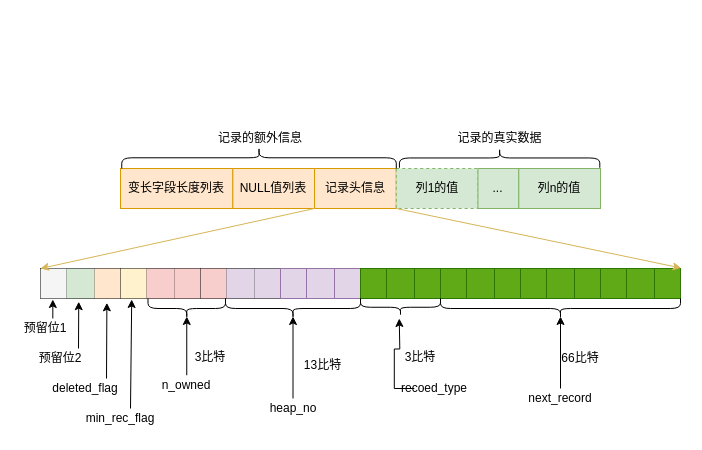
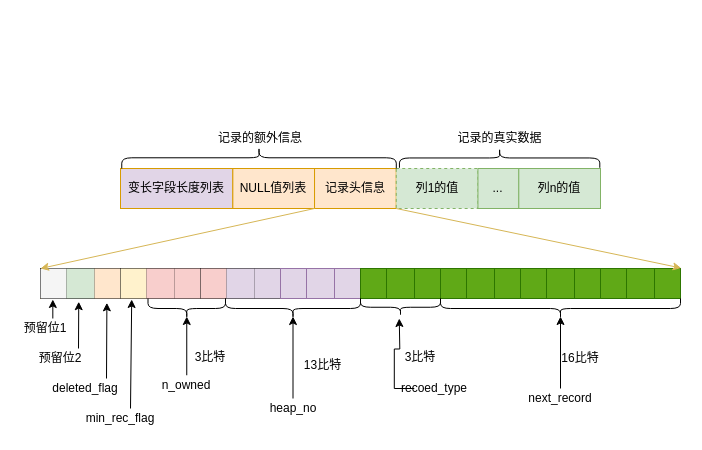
  <mxCell id="0" />
  <mxCell id="1" parent="0" />
  <mxCell id="2" value="" style="group" vertex="1" connectable="0" parent="1"><mxGeometry x="120" width="480" height="80" as="geometry" y="128" /></mxCell>
  <mxCell id="3" value="" style="group;" vertex="1" connectable="0" parent="2"><mxGeometry y="40" width="480" height="40" as="geometry" /></mxCell>
- <mxCell id="4" value="变长字段长度列表" style="rounded=0;whiteSpace=wrap;html=1;fillColor=#ffe6cc;strokeColor=#d79b00;" vertex="1" parent="3"><mxGeometry width="112.34" height="40" as="geometry" /></mxCell>
+ <mxCell id="4" value="变长字段长度列表" style="rounded=0;whiteSpace=wrap;html=1;fillColor=#e1d5e7;strokeColor=#d79b00;" vertex="1" parent="3"><mxGeometry width="112.34" height="40" as="geometry" /></mxCell>
  <mxCell id="5" value="NULL值列表" style="rounded=0;whiteSpace=wrap;html=1;fillColor=#ffe6cc;strokeColor=#d79b00;" vertex="1" parent="3"><mxGeometry x="112.34" width="81.702" height="40" as="geometry" /></mxCell>
  <mxCell id="6" value="记录头信息" style="rounded=0;whiteSpace=wrap;html=1;fillColor=#ffe6cc;strokeColor=#d79b00;" vertex="1" parent="3"><mxGeometry x="194.043" width="81.702" height="40" as="geometry" /></mxCell>
  <mxCell id="7" value="列1的值" style="rounded=0;whiteSpace=wrap;html=1;fillColor=#d5e8d4;strokeColor=#82b366;dashed=1;" vertex="1" parent="3"><mxGeometry x="275.745" width="81.702" height="40" as="geometry" /></mxCell>
  <mxCell id="8" value="..." style="rounded=0;whiteSpace=wrap;html=1;fillColor=#d5e8d4;strokeColor=#82b366;" vertex="1" parent="3"><mxGeometry x="357.447" width="40.851" height="40" as="geometry" /></mxCell>
  <mxCell id="9" value="列n的值" style="rounded=0;whiteSpace=wrap;html=1;fillColor=#d5e8d4;strokeColor=#82b366;" vertex="1" parent="3"><mxGeometry x="398.298" width="81.702" height="40" as="geometry" /></mxCell>
  <mxCell id="10" value="" style="shape=curlyBracket;whiteSpace=wrap;html=1;rounded=1;rotation=90;" vertex="1" parent="2"><mxGeometry x="127.81" y="-107.98" width="21.42" height="274.54" as="geometry" /></mxCell>
  <mxCell id="11" value="记录的额外信息" style="text;html=1;strokeColor=none;fillColor=none;align=center;verticalAlign=middle;whiteSpace=wrap;rounded=0;" vertex="1" parent="2"><mxGeometry x="90.32" width="100" height="20" as="geometry" /></mxCell>
  <mxCell id="12" value="" style="shape=curlyBracket;whiteSpace=wrap;html=1;rounded=1;rotation=90;" vertex="1" parent="2"><mxGeometry x="369.29" y="-70.72" width="19.65" height="200.36" as="geometry" /></mxCell>
  <mxCell id="13" value="记录的真实数据" style="text;html=1;strokeColor=none;fillColor=none;align=center;verticalAlign=middle;whiteSpace=wrap;rounded=0;" vertex="1" parent="2"><mxGeometry x="328.62" width="101" height="20" as="geometry" /></mxCell>
  <mxCell id="14" value="" style="group" vertex="1" connectable="0" parent="1"><mxGeometry x="20" y="268" width="660" height="160" as="geometry" /></mxCell>
  <mxCell id="15" value="" style="group;fillColor=#ffe6cc;strokeColor=#d79b00;" vertex="1" connectable="0" parent="14"><mxGeometry x="20" width="640" height="30" as="geometry" /></mxCell>
  <mxCell id="16" value="" style="group" vertex="1" connectable="0" parent="15"><mxGeometry width="320.0" height="30" as="geometry" /></mxCell>
  <mxCell id="17" value="" style="shape=table;html=1;whiteSpace=wrap;startSize=0;container=1;collapsible=0;childLayout=tableLayout;" vertex="1" parent="16"><mxGeometry width="80.0" height="30" as="geometry" /></mxCell>
  <mxCell id="18" value="" style="shape=partialRectangle;html=1;whiteSpace=wrap;collapsible=0;dropTarget=0;pointerEvents=0;fillColor=none;top=0;left=0;bottom=0;right=0;points=[[0,0.5],[1,0.5]];portConstraint=eastwest;" vertex="1" parent="17"><mxGeometry width="80.0" height="30" as="geometry" /></mxCell>
  <mxCell id="19" style="shape=partialRectangle;html=1;whiteSpace=wrap;connectable=0;fillColor=#f5f5f5;top=0;left=0;bottom=0;right=0;overflow=hidden;strokeColor=#666666;fontColor=#333333;" vertex="1" parent="18"><mxGeometry width="26" height="30" as="geometry" /></mxCell>
  <mxCell id="20" style="shape=partialRectangle;html=1;whiteSpace=wrap;connectable=0;fillColor=#d5e8d4;top=0;left=0;bottom=0;right=0;overflow=hidden;strokeColor=#82b366;" vertex="1" parent="18"><mxGeometry x="26" width="28" height="30" as="geometry" /></mxCell>
  <mxCell id="21" value="" style="shape=partialRectangle;html=1;whiteSpace=wrap;connectable=0;fillColor=#ffe6cc;top=0;left=0;bottom=0;right=0;overflow=hidden;strokeColor=#d79b00;" vertex="1" parent="18"><mxGeometry x="54" width="26" height="30" as="geometry" /></mxCell>
  <mxCell id="22" value="" style="shape=table;html=1;whiteSpace=wrap;startSize=0;container=1;collapsible=0;childLayout=tableLayout;" vertex="1" parent="16"><mxGeometry x="80.0" width="80.0" height="30" as="geometry" /></mxCell>
  <mxCell id="23" value="" style="shape=partialRectangle;html=1;whiteSpace=wrap;collapsible=0;dropTarget=0;pointerEvents=0;fillColor=none;top=0;left=0;bottom=0;right=0;points=[[0,0.5],[1,0.5]];portConstraint=eastwest;" vertex="1" parent="22"><mxGeometry width="80.0" height="30" as="geometry" /></mxCell>
  <mxCell id="24" style="shape=partialRectangle;html=1;whiteSpace=wrap;connectable=0;fillColor=#fff2cc;top=0;left=0;bottom=0;right=0;overflow=hidden;strokeColor=#d6b656;" vertex="1" parent="23"><mxGeometry width="26" height="30" as="geometry" /></mxCell>
  <mxCell id="25" style="shape=partialRectangle;html=1;whiteSpace=wrap;connectable=0;fillColor=#f8cecc;top=0;left=0;bottom=0;right=0;overflow=hidden;strokeColor=#b85450;" vertex="1" parent="23"><mxGeometry x="26" width="28" height="30" as="geometry" /></mxCell>
  <mxCell id="26" value="" style="shape=partialRectangle;html=1;whiteSpace=wrap;connectable=0;fillColor=#f8cecc;top=0;left=0;bottom=0;right=0;overflow=hidden;strokeColor=#b85450;" vertex="1" parent="23"><mxGeometry x="54" width="26" height="30" as="geometry" /></mxCell>
  <mxCell id="27" value="" style="shape=table;html=1;whiteSpace=wrap;startSize=0;container=1;collapsible=0;childLayout=tableLayout;" vertex="1" parent="16"><mxGeometry x="160.0" width="80.0" height="30" as="geometry" /></mxCell>
  <mxCell id="28" value="" style="shape=partialRectangle;html=1;whiteSpace=wrap;collapsible=0;dropTarget=0;pointerEvents=0;fillColor=none;top=0;left=0;bottom=0;right=0;points=[[0,0.5],[1,0.5]];portConstraint=eastwest;" vertex="1" parent="27"><mxGeometry width="80.0" height="30" as="geometry" /></mxCell>
  <mxCell id="29" style="shape=partialRectangle;html=1;whiteSpace=wrap;connectable=0;fillColor=#f8cecc;top=0;left=0;bottom=0;right=0;overflow=hidden;strokeColor=#b85450;" vertex="1" parent="28"><mxGeometry width="26" height="30" as="geometry" /></mxCell>
  <mxCell id="30" style="shape=partialRectangle;html=1;whiteSpace=wrap;connectable=0;fillColor=#e1d5e7;top=0;left=0;bottom=0;right=0;overflow=hidden;strokeColor=#9673a6;" vertex="1" parent="28"><mxGeometry x="26" width="28" height="30" as="geometry" /></mxCell>
  <mxCell id="31" value="" style="shape=partialRectangle;html=1;whiteSpace=wrap;connectable=0;fillColor=#e1d5e7;top=0;left=0;bottom=0;right=0;overflow=hidden;strokeColor=#9673a6;" vertex="1" parent="28"><mxGeometry x="54" width="26" height="30" as="geometry" /></mxCell>
  <mxCell id="32" value="" style="shape=table;html=1;whiteSpace=wrap;startSize=0;container=1;collapsible=0;childLayout=tableLayout;fillColor=#e1d5e7;strokeColor=#9673a6;" vertex="1" parent="16"><mxGeometry x="240.0" width="80.0" height="30" as="geometry" /></mxCell>
  <mxCell id="33" value="" style="shape=partialRectangle;html=1;whiteSpace=wrap;collapsible=0;dropTarget=0;pointerEvents=0;fillColor=none;top=0;left=0;bottom=0;right=0;points=[[0,0.5],[1,0.5]];portConstraint=eastwest;" vertex="1" parent="32"><mxGeometry width="80.0" height="30" as="geometry" /></mxCell>
  <mxCell id="34" style="shape=partialRectangle;html=1;whiteSpace=wrap;connectable=0;fillColor=none;top=0;left=0;bottom=0;right=0;overflow=hidden;" vertex="1" parent="33"><mxGeometry width="26" height="30" as="geometry" /></mxCell>
  <mxCell id="35" style="shape=partialRectangle;html=1;whiteSpace=wrap;connectable=0;fillColor=none;top=0;left=0;bottom=0;right=0;overflow=hidden;" vertex="1" parent="33"><mxGeometry x="26" width="28" height="30" as="geometry" /></mxCell>
  <mxCell id="36" value="" style="shape=partialRectangle;html=1;whiteSpace=wrap;connectable=0;fillColor=none;top=0;left=0;bottom=0;right=0;overflow=hidden;" vertex="1" parent="33"><mxGeometry x="54" width="26" height="30" as="geometry" /></mxCell>
  <mxCell id="37" value="" style="group;fillColor=#60a917;strokeColor=#2D7600;fontColor=#ffffff;" vertex="1" connectable="0" parent="15"><mxGeometry x="320.0" width="320.0" height="30" as="geometry" /></mxCell>
  <mxCell id="38" value="" style="shape=table;html=1;whiteSpace=wrap;startSize=0;container=1;collapsible=0;childLayout=tableLayout;fillColor=#60a917;strokeColor=#2D7600;fontColor=#ffffff;" vertex="1" parent="37"><mxGeometry width="80.0" height="30" as="geometry" /></mxCell>
  <mxCell id="39" value="" style="shape=partialRectangle;html=1;whiteSpace=wrap;collapsible=0;dropTarget=0;pointerEvents=0;fillColor=none;top=0;left=0;bottom=0;right=0;points=[[0,0.5],[1,0.5]];portConstraint=eastwest;" vertex="1" parent="38"><mxGeometry width="80.0" height="30" as="geometry" /></mxCell>
  <mxCell id="40" style="shape=partialRectangle;html=1;whiteSpace=wrap;connectable=0;fillColor=none;top=0;left=0;bottom=0;right=0;overflow=hidden;" vertex="1" parent="39"><mxGeometry width="26" height="30" as="geometry" /></mxCell>
  <mxCell id="41" style="shape=partialRectangle;html=1;whiteSpace=wrap;connectable=0;fillColor=none;top=0;left=0;bottom=0;right=0;overflow=hidden;" vertex="1" parent="39"><mxGeometry x="26" width="28" height="30" as="geometry" /></mxCell>
  <mxCell id="42" value="" style="shape=partialRectangle;html=1;whiteSpace=wrap;connectable=0;fillColor=none;top=0;left=0;bottom=0;right=0;overflow=hidden;" vertex="1" parent="39"><mxGeometry x="54" width="26" height="30" as="geometry" /></mxCell>
  <mxCell id="43" value="" style="shape=table;html=1;whiteSpace=wrap;startSize=0;container=1;collapsible=0;childLayout=tableLayout;fillColor=#60a917;strokeColor=#2D7600;fontColor=#ffffff;" vertex="1" parent="37"><mxGeometry x="80.0" width="80.0" height="30" as="geometry" /></mxCell>
  <mxCell id="44" value="" style="shape=partialRectangle;html=1;whiteSpace=wrap;collapsible=0;dropTarget=0;pointerEvents=0;fillColor=none;top=0;left=0;bottom=0;right=0;points=[[0,0.5],[1,0.5]];portConstraint=eastwest;" vertex="1" parent="43"><mxGeometry width="80.0" height="30" as="geometry" /></mxCell>
  <mxCell id="45" style="shape=partialRectangle;html=1;whiteSpace=wrap;connectable=0;fillColor=none;top=0;left=0;bottom=0;right=0;overflow=hidden;" vertex="1" parent="44"><mxGeometry width="26" height="30" as="geometry" /></mxCell>
  <mxCell id="46" style="shape=partialRectangle;html=1;whiteSpace=wrap;connectable=0;fillColor=none;top=0;left=0;bottom=0;right=0;overflow=hidden;" vertex="1" parent="44"><mxGeometry x="26" width="28" height="30" as="geometry" /></mxCell>
  <mxCell id="47" value="" style="shape=partialRectangle;html=1;whiteSpace=wrap;connectable=0;fillColor=none;top=0;left=0;bottom=0;right=0;overflow=hidden;" vertex="1" parent="44"><mxGeometry x="54" width="26" height="30" as="geometry" /></mxCell>
  <mxCell id="48" value="" style="shape=table;html=1;whiteSpace=wrap;startSize=0;container=1;collapsible=0;childLayout=tableLayout;fillColor=#60a917;strokeColor=#2D7600;fontColor=#ffffff;" vertex="1" parent="37"><mxGeometry x="160.0" width="80.0" height="30" as="geometry" /></mxCell>
  <mxCell id="49" value="" style="shape=partialRectangle;html=1;whiteSpace=wrap;collapsible=0;dropTarget=0;pointerEvents=0;fillColor=none;top=0;left=0;bottom=0;right=0;points=[[0,0.5],[1,0.5]];portConstraint=eastwest;" vertex="1" parent="48"><mxGeometry width="80.0" height="30" as="geometry" /></mxCell>
  <mxCell id="50" style="shape=partialRectangle;html=1;whiteSpace=wrap;connectable=0;fillColor=none;top=0;left=0;bottom=0;right=0;overflow=hidden;" vertex="1" parent="49"><mxGeometry width="26" height="30" as="geometry" /></mxCell>
  <mxCell id="51" style="shape=partialRectangle;html=1;whiteSpace=wrap;connectable=0;fillColor=none;top=0;left=0;bottom=0;right=0;overflow=hidden;" vertex="1" parent="49"><mxGeometry x="26" width="28" height="30" as="geometry" /></mxCell>
  <mxCell id="52" value="" style="shape=partialRectangle;html=1;whiteSpace=wrap;connectable=0;fillColor=none;top=0;left=0;bottom=0;right=0;overflow=hidden;" vertex="1" parent="49"><mxGeometry x="54" width="26" height="30" as="geometry" /></mxCell>
  <mxCell id="53" value="" style="shape=table;html=1;whiteSpace=wrap;startSize=0;container=1;collapsible=0;childLayout=tableLayout;fillColor=#60a917;strokeColor=#2D7600;fontColor=#ffffff;" vertex="1" parent="37"><mxGeometry x="240.0" width="80.0" height="30" as="geometry" /></mxCell>
  <mxCell id="54" value="" style="shape=partialRectangle;html=1;whiteSpace=wrap;collapsible=0;dropTarget=0;pointerEvents=0;fillColor=none;top=0;left=0;bottom=0;right=0;points=[[0,0.5],[1,0.5]];portConstraint=eastwest;" vertex="1" parent="53"><mxGeometry width="80.0" height="30" as="geometry" /></mxCell>
  <mxCell id="55" style="shape=partialRectangle;html=1;whiteSpace=wrap;connectable=0;fillColor=none;top=0;left=0;bottom=0;right=0;overflow=hidden;" vertex="1" parent="54"><mxGeometry width="26" height="30" as="geometry" /></mxCell>
  <mxCell id="56" style="shape=partialRectangle;html=1;whiteSpace=wrap;connectable=0;fillColor=none;top=0;left=0;bottom=0;right=0;overflow=hidden;" vertex="1" parent="54"><mxGeometry x="26" width="28" height="30" as="geometry" /></mxCell>
  <mxCell id="57" value="" style="shape=partialRectangle;html=1;whiteSpace=wrap;connectable=0;fillColor=none;top=0;left=0;bottom=0;right=0;overflow=hidden;" vertex="1" parent="54"><mxGeometry x="54" width="26" height="30" as="geometry" /></mxCell>
  <mxCell id="58" style="edgeStyle=orthogonalEdgeStyle;rounded=0;orthogonalLoop=1;jettySize=auto;html=1;entryX=0.154;entryY=1.033;entryDx=0;entryDy=0;entryPerimeter=0;" edge="1" parent="14" source="59" target="18"><mxGeometry relative="1" as="geometry"><Array as="points"><mxPoint x="32" y="50" /><mxPoint x="32" y="50" /></Array></mxGeometry></mxCell>
  <mxCell id="59" value="预留位1" style="text;html=1;strokeColor=none;fillColor=none;align=center;verticalAlign=middle;whiteSpace=wrap;rounded=0;" vertex="1" parent="14"><mxGeometry y="50" width="50" height="20" as="geometry" /></mxCell>
  <mxCell id="60" value="预留位2" style="text;html=1;strokeColor=none;fillColor=none;align=center;verticalAlign=middle;whiteSpace=wrap;rounded=0;" vertex="1" parent="14"><mxGeometry x="15" y="80" width="50" height="20" as="geometry" /></mxCell>
  <mxCell id="61" style="edgeStyle=orthogonalEdgeStyle;rounded=0;orthogonalLoop=1;jettySize=auto;html=1;entryX=0.478;entryY=1.107;entryDx=0;entryDy=0;entryPerimeter=0;" edge="1" parent="14" target="18"><mxGeometry relative="1" as="geometry"><mxPoint x="58" y="80" as="sourcePoint" /><mxPoint x="42.32" y="40.99" as="targetPoint" /><Array as="points"><mxPoint x="58" y="80" /></Array></mxGeometry></mxCell>
  <mxCell id="62" value="deleted_flag" style="text;html=1;strokeColor=none;fillColor=none;align=center;verticalAlign=middle;whiteSpace=wrap;rounded=0;" vertex="1" parent="14"><mxGeometry x="40" y="110" width="50" height="20" as="geometry" /></mxCell>
  <mxCell id="63" value="" style="endArrow=classic;html=1;entryX=0.83;entryY=1.144;entryDx=0;entryDy=0;entryPerimeter=0;" edge="1" parent="14" target="18"><mxGeometry width="50" height="50" relative="1" as="geometry"><mxPoint x="86" y="110" as="sourcePoint" /><mxPoint x="360" y="60" as="targetPoint" /></mxGeometry></mxCell>
  <mxCell id="64" value="min_rec_flag" style="text;html=1;strokeColor=none;fillColor=none;align=center;verticalAlign=middle;whiteSpace=wrap;rounded=0;" vertex="1" parent="14"><mxGeometry x="80" y="140" width="40" height="20" as="geometry" /></mxCell>
  <mxCell id="65" value="" style="endArrow=classic;html=1;entryX=0.14;entryY=1.033;entryDx=0;entryDy=0;entryPerimeter=0;exitX=0.75;exitY=0;exitDx=0;exitDy=0;" edge="1" parent="14" source="64" target="23"><mxGeometry width="50" height="50" relative="1" as="geometry"><mxPoint x="96.0" y="120" as="sourcePoint" /><mxPoint x="96.4" y="44.32" as="targetPoint" /></mxGeometry></mxCell>
  <mxCell id="66" value="" style="shape=curlyBracket;whiteSpace=wrap;html=1;rounded=1;rotation=-90;" vertex="1" parent="14"><mxGeometry x="156.25" y="1.25" width="20" height="77.5" as="geometry" /></mxCell>
  <mxCell id="67" style="edgeStyle=orthogonalEdgeStyle;rounded=0;orthogonalLoop=1;jettySize=auto;html=1;entryX=0.1;entryY=0.5;entryDx=0;entryDy=0;entryPerimeter=0;" edge="1" parent="14" source="68" target="66"><mxGeometry relative="1" as="geometry" /></mxCell>
  <mxCell id="68" value="n_owned" style="text;html=1;strokeColor=none;fillColor=none;align=center;verticalAlign=middle;whiteSpace=wrap;rounded=0;" vertex="1" parent="14"><mxGeometry x="146.25" y="106.75" width="40" height="20" as="geometry" /></mxCell>
  <mxCell id="69" value="" style="shape=curlyBracket;whiteSpace=wrap;html=1;rounded=1;rotation=-90;" vertex="1" parent="14"><mxGeometry x="262.5" y="-27.5" width="20" height="135" as="geometry" /></mxCell>
  <mxCell id="70" value="3比特" style="text;html=1;strokeColor=none;fillColor=none;align=center;verticalAlign=middle;whiteSpace=wrap;rounded=0;" vertex="1" parent="14"><mxGeometry x="170" y="78.75" width="40" height="20" as="geometry" /></mxCell>
  <mxCell id="71" style="edgeStyle=orthogonalEdgeStyle;rounded=0;orthogonalLoop=1;jettySize=auto;html=1;entryX=0.1;entryY=0.5;entryDx=0;entryDy=0;entryPerimeter=0;" edge="1" parent="14" source="72" target="69"><mxGeometry relative="1" as="geometry" /></mxCell>
  <mxCell id="72" value="heap_no" style="text;html=1;strokeColor=none;fillColor=none;align=center;verticalAlign=middle;whiteSpace=wrap;rounded=0;" vertex="1" parent="14"><mxGeometry x="252.5" y="130" width="40" height="20" as="geometry" /></mxCell>
  <mxCell id="73" value="13比特" style="text;html=1;strokeColor=none;fillColor=none;align=center;verticalAlign=middle;whiteSpace=wrap;rounded=0;" vertex="1" parent="14"><mxGeometry x="280" y="86.75" width="45" height="20" as="geometry" /></mxCell>
  <mxCell id="74" value="" style="shape=curlyBracket;whiteSpace=wrap;html=1;rounded=1;rotation=-90;" vertex="1" parent="14"><mxGeometry x="530" y="-80" width="20" height="240" as="geometry" /></mxCell>
  <mxCell id="75" style="edgeStyle=orthogonalEdgeStyle;rounded=0;orthogonalLoop=1;jettySize=auto;html=1;entryX=0.1;entryY=0.5;entryDx=0;entryDy=0;entryPerimeter=0;" edge="1" parent="14" source="76" target="74"><mxGeometry relative="1" as="geometry" /></mxCell>
  <mxCell id="76" value="next_record" style="text;html=1;strokeColor=none;fillColor=none;align=center;verticalAlign=middle;whiteSpace=wrap;rounded=0;" vertex="1" parent="14"><mxGeometry x="520" y="120" width="40" height="20" as="geometry" /></mxCell>
- <mxCell id="77" value="66比特" style="text;html=1;strokeColor=none;fillColor=none;align=center;verticalAlign=middle;whiteSpace=wrap;rounded=0;" vertex="1" parent="14"><mxGeometry x="540" y="80" width="40" height="20" as="geometry" /></mxCell>
+ <mxCell id="77" value="16比特" style="text;html=1;strokeColor=none;fillColor=none;align=center;verticalAlign=middle;whiteSpace=wrap;rounded=0;" vertex="1" parent="14"><mxGeometry x="540" y="80" width="40" height="20" as="geometry" /></mxCell>
  <mxCell id="78" value="" style="shape=curlyBracket;whiteSpace=wrap;html=1;rounded=1;rotation=-90;" vertex="1" parent="14"><mxGeometry x="371.25" y="-1.25" width="17.5" height="80" as="geometry" /></mxCell>
  <mxCell id="79" style="edgeStyle=orthogonalEdgeStyle;rounded=0;orthogonalLoop=1;jettySize=auto;html=1;" edge="1" parent="14" source="80"><mxGeometry relative="1" as="geometry"><mxPoint x="378.75" y="50" as="targetPoint" /></mxGeometry></mxCell>
  <mxCell id="80" value="recoed_type" style="text;html=1;strokeColor=none;fillColor=none;align=center;verticalAlign=middle;whiteSpace=wrap;rounded=0;" vertex="1" parent="14"><mxGeometry x="393.75" y="110" width="40" height="20" as="geometry" /></mxCell>
  <mxCell id="81" value="3比特" style="text;html=1;strokeColor=none;fillColor=none;align=center;verticalAlign=middle;whiteSpace=wrap;rounded=0;" vertex="1" parent="14"><mxGeometry x="380" y="78.75" width="40" height="20" as="geometry" /></mxCell>
  <mxCell id="82" value="" style="endArrow=classic;html=1;exitX=0;exitY=1;exitDx=0;exitDy=0;entryX=0;entryY=0;entryDx=0;entryDy=0;entryPerimeter=0;fillColor=#fff2cc;strokeColor=#d6b656;" edge="1" parent="1" source="6" target="18"><mxGeometry width="50" height="50" relative="1" as="geometry"><mxPoint x="340" y="348" as="sourcePoint" /><mxPoint x="390" y="298" as="targetPoint" /></mxGeometry></mxCell>
  <mxCell id="83" value="" style="endArrow=classic;html=1;exitX=1;exitY=1;exitDx=0;exitDy=0;entryX=1.009;entryY=-0.015;entryDx=0;entryDy=0;entryPerimeter=0;fillColor=#fff2cc;strokeColor=#d6b656;" edge="1" parent="1" source="6" target="54"><mxGeometry width="50" height="50" relative="1" as="geometry"><mxPoint x="340" y="348" as="sourcePoint" /><mxPoint x="390" y="298" as="targetPoint" /></mxGeometry></mxCell>
